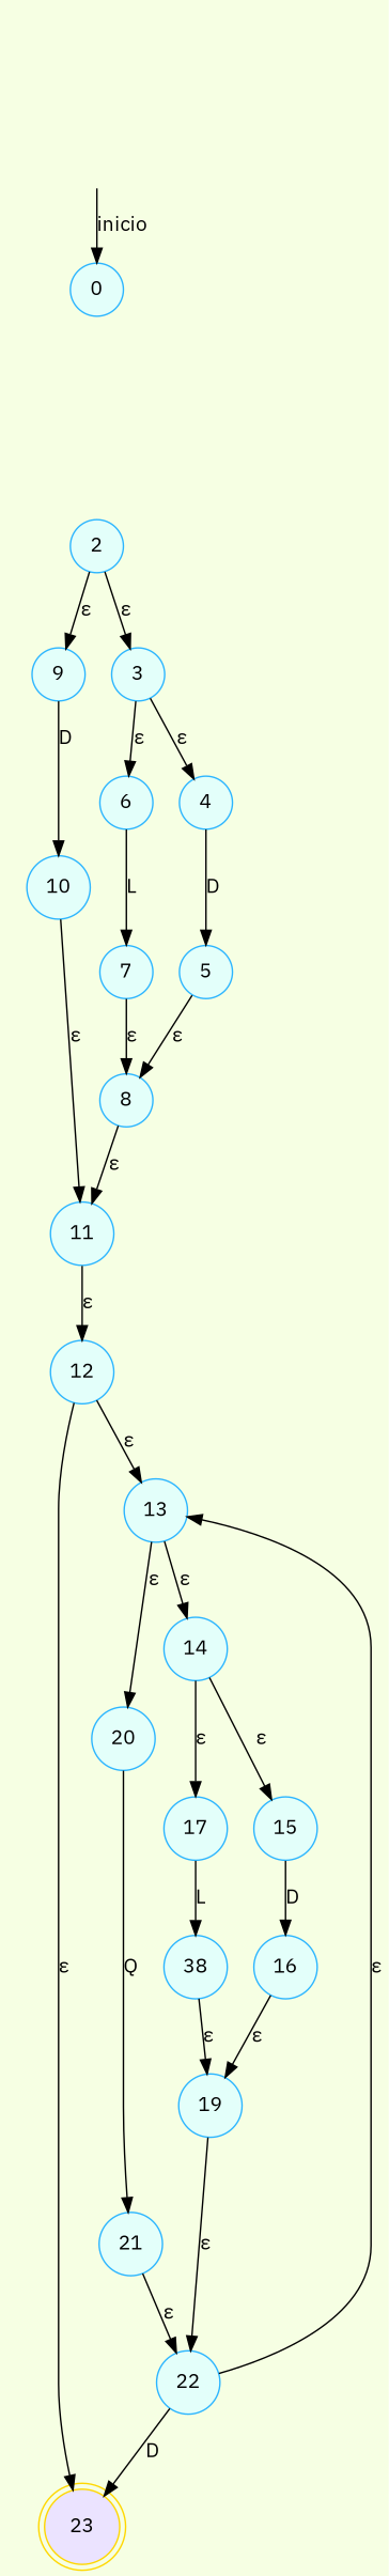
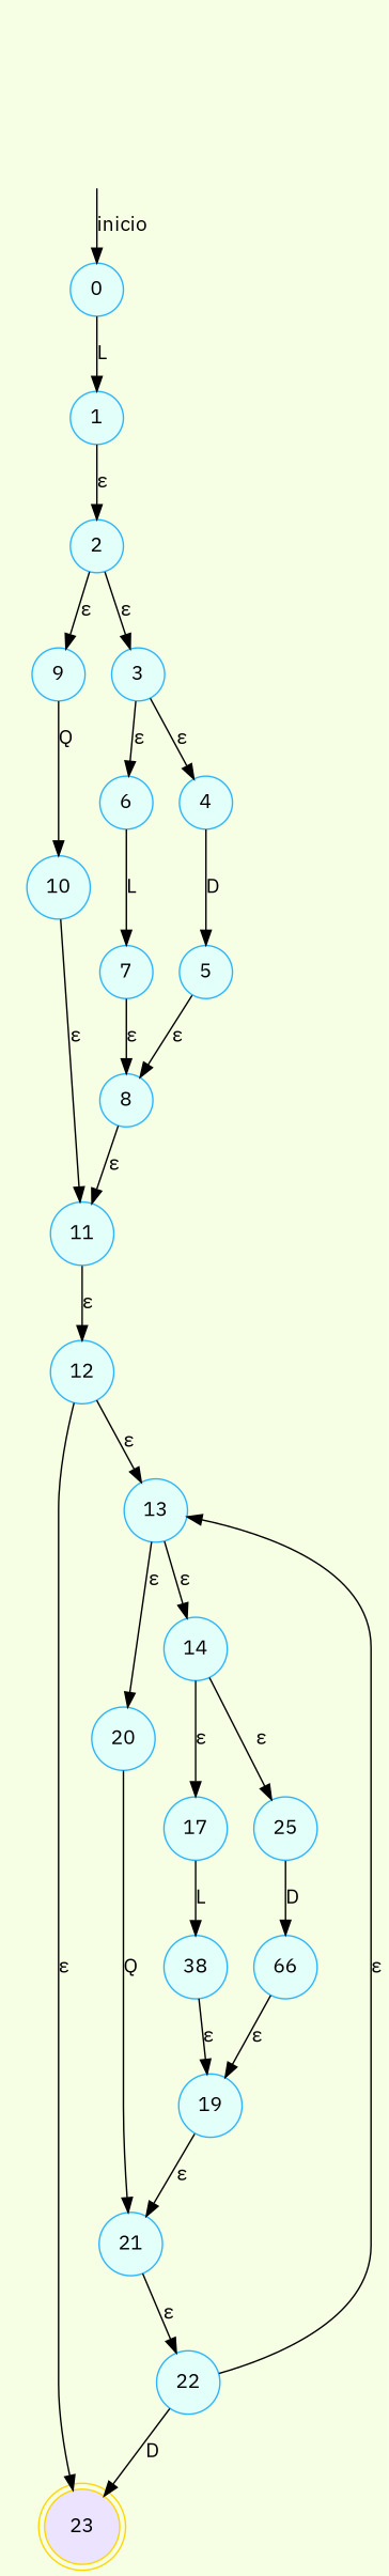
  digraph {
    bgcolor="#F6FFE3"
    fontname="IBM Plex Sans"
    rankdir=TB
    node [color="#2CB5FF" fillcolor="#E3FFFA" fontname="IBM Plex Sans" shape=circle style=filled]
    edge [fontname="IBM Plex Sans"]
    23 [color=gold fillcolor="#EBE3FF" shape=doublecircle]
    secret_node [style=invis]
    0
+   1
    2
    9
    3
    10
    6
    4
    11
    7
    5
    8
    12
    13
    20
    14
    21
    17
-   15
+   15 [label=25]
    22
    n23 [label=38]
-   16
+   16 [label=66]
    19
    secret_node -> 0 [label=inicio]
+   0 -> 1 [label=L]
+   1 -> 2 [label="ε"]
    2 -> 9 [label="ε"]
    2 -> 3 [label="ε"]
-   9 -> 10 [label=D]
+   9 -> 10 [label=Q]
    3 -> 6 [label="ε"]
    3 -> 4 [label="ε"]
    10 -> 11 [label="ε"]
    6 -> 7 [label=L]
    4 -> 5 [label=D]
    11 -> 12 [label="ε"]
    7 -> 8 [label="ε"]
    5 -> 8 [label="ε"]
    8 -> 11 [label="ε"]
    12 -> 23 [label="ε"]
    12 -> 13 [label="ε"]
    13 -> 20 [label="ε"]
    13 -> 14 [label="ε"]
    20 -> 21 [label=Q]
    14 -> 17 [label="ε"]
    14 -> 15 [label="ε"]
    21 -> 22 [label="ε"]
    17 -> n23 [label=L]
    15 -> 16 [label=D]
    22 -> 23 [label=D]
    22 -> 13 [label="ε"]
    n23 -> 19 [label="ε"]
    16 -> 19 [label="ε"]
-   19 -> 22 [label="ε"]
+   19 -> 21 [label="ε"]
  }
